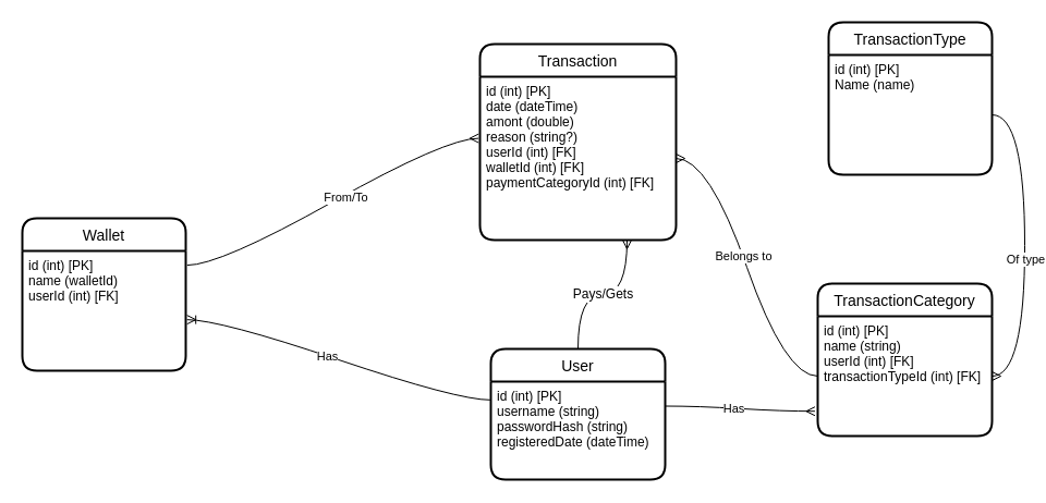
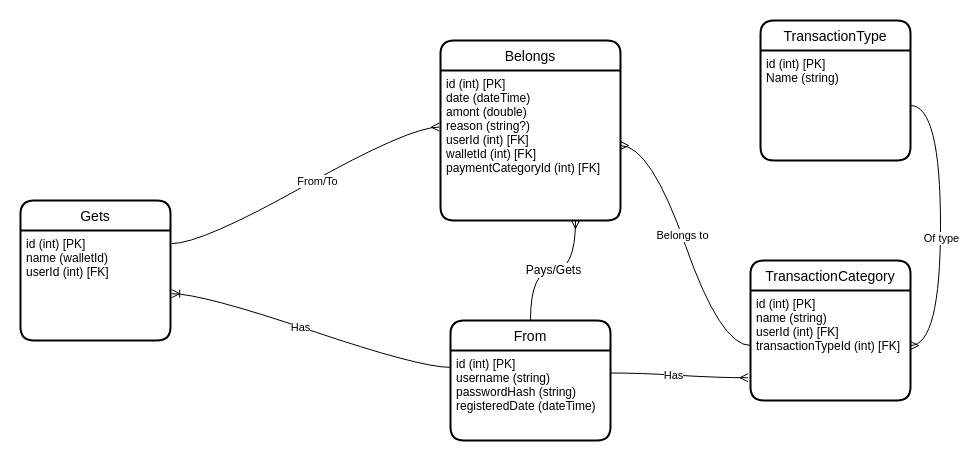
  <mxCell id="0" />
  <mxCell id="1" parent="0" />
- <mxCell id="2" value="User" style="swimlane;childLayout=stackLayout;horizontal=1;startSize=30;horizontalStack=0;rounded=1;fontSize=14;fontStyle=0;strokeWidth=2;resizeParent=0;resizeLast=1;shadow=0;dashed=0;align=center;" parent="1" vertex="1"><mxGeometry x="450" y="320" width="160" height="120" as="geometry" /></mxCell>
+ <mxCell id="2" value="From" style="swimlane;childLayout=stackLayout;horizontal=1;startSize=30;horizontalStack=0;rounded=1;fontSize=14;fontStyle=0;strokeWidth=2;resizeParent=0;resizeLast=1;shadow=0;dashed=0;align=center;" parent="1" vertex="1"><mxGeometry x="450" y="320" width="160" height="120" as="geometry" /></mxCell>
  <mxCell id="3" value="id (int) [PK]&#10;username (string)&#10;passwordHash (string)&#10;registeredDate (dateTime)&#10;" style="align=left;strokeColor=none;fillColor=none;spacingLeft=4;fontSize=12;verticalAlign=top;resizable=0;rotatable=0;part=1;" parent="2" vertex="1"><mxGeometry y="30" width="160" height="90" as="geometry" /></mxCell>
- <mxCell id="4" value="Transaction" style="swimlane;childLayout=stackLayout;horizontal=1;startSize=30;horizontalStack=0;rounded=1;fontSize=14;fontStyle=0;strokeWidth=2;resizeParent=0;resizeLast=1;shadow=0;dashed=0;align=center;" parent="1" vertex="1"><mxGeometry x="440" y="40" width="180" height="180" as="geometry" /></mxCell>
+ <mxCell id="4" value="Belongs" style="swimlane;childLayout=stackLayout;horizontal=1;startSize=30;horizontalStack=0;rounded=1;fontSize=14;fontStyle=0;strokeWidth=2;resizeParent=0;resizeLast=1;shadow=0;dashed=0;align=center;" parent="1" vertex="1"><mxGeometry x="440" y="40" width="180" height="180" as="geometry" /></mxCell>
  <mxCell id="5" value="id (int) [PK]&#10;date (dateTime)&#10;amont (double)&#10;reason (string?)&#10;userId (int) [FK]&#10;walletId (int) [FK]&#10;paymentCategoryId (int) [FK]" style="align=left;strokeColor=none;fillColor=none;spacingLeft=4;fontSize=12;verticalAlign=top;resizable=0;rotatable=0;part=1;" parent="4" vertex="1"><mxGeometry y="30" width="180" height="150" as="geometry" /></mxCell>
- <mxCell id="6" value="Wallet" style="swimlane;childLayout=stackLayout;horizontal=1;startSize=30;horizontalStack=0;rounded=1;fontSize=14;fontStyle=0;strokeWidth=2;resizeParent=0;resizeLast=1;shadow=0;dashed=0;align=center;" parent="1" vertex="1"><mxGeometry x="20" y="200" width="150" height="140" as="geometry" /></mxCell>
+ <mxCell id="6" value="Gets" style="swimlane;childLayout=stackLayout;horizontal=1;startSize=30;horizontalStack=0;rounded=1;fontSize=14;fontStyle=0;strokeWidth=2;resizeParent=0;resizeLast=1;shadow=0;dashed=0;align=center;" parent="1" vertex="1"><mxGeometry x="20" y="200" width="150" height="140" as="geometry" /></mxCell>
  <mxCell id="7" value="id (int) [PK]&#10;name (walletId)&#10;userId (int) [FK]" style="align=left;strokeColor=none;fillColor=none;spacingLeft=4;fontSize=12;verticalAlign=top;resizable=0;rotatable=0;part=1;" parent="6" vertex="1"><mxGeometry y="30" width="150" height="110" as="geometry" /></mxCell>
  <mxCell id="8" value="" style="edgeStyle=entityRelationEdgeStyle;fontSize=12;html=1;endArrow=ERmany;startArrow=none;entryX=-0.007;entryY=0.377;entryDx=0;entryDy=0;entryPerimeter=0;exitX=1.009;exitY=0.119;exitDx=0;exitDy=0;exitPerimeter=0;curved=1;startFill=0;" parent="1" source="7" target="5" edge="1"><mxGeometry width="100" height="100" relative="1" as="geometry"><mxPoint x="110" y="70" as="sourcePoint" /><mxPoint x="570" y="100" as="targetPoint" /></mxGeometry></mxCell>
  <mxCell id="9" value="From/To" style="edgeLabel;html=1;align=center;verticalAlign=middle;resizable=0;points=[];" parent="8" vertex="1" connectable="0"><mxGeometry x="0.081" y="-2" relative="1" as="geometry"><mxPoint as="offset" /></mxGeometry></mxCell>
  <mxCell id="10" value="Pays/Gets" style="edgeStyle=orthogonalEdgeStyle;fontSize=12;html=1;endArrow=ERmany;startArrow=none;rounded=1;curved=1;entryX=0.75;entryY=1;entryDx=0;entryDy=0;exitX=0.5;exitY=0;exitDx=0;exitDy=0;startFill=0;" parent="1" source="2" target="5" edge="1"><mxGeometry width="100" height="100" relative="1" as="geometry"><mxPoint x="660" y="260" as="sourcePoint" /><mxPoint x="760" y="160" as="targetPoint" /></mxGeometry></mxCell>
  <mxCell id="11" value="TransactionCategory" style="swimlane;childLayout=stackLayout;horizontal=1;startSize=30;horizontalStack=0;rounded=1;fontSize=14;fontStyle=0;strokeWidth=2;resizeParent=0;resizeLast=1;shadow=0;dashed=0;align=center;" parent="1" vertex="1"><mxGeometry x="750" y="260" width="160" height="140" as="geometry" /></mxCell>
  <mxCell id="12" value="id (int) [PK]&#10;name (string)&#10;userId (int) [FK]&#10;transactionTypeId (int) [FK]" style="align=left;strokeColor=none;fillColor=none;spacingLeft=4;fontSize=12;verticalAlign=top;resizable=0;rotatable=0;part=1;" parent="11" vertex="1"><mxGeometry y="30" width="160" height="110" as="geometry" /></mxCell>
  <mxCell id="13" value="" style="edgeStyle=entityRelationEdgeStyle;fontSize=12;html=1;endArrow=none;startArrow=ERmany;rounded=1;curved=1;entryX=0;entryY=0.5;entryDx=0;entryDy=0;exitX=1;exitY=0.5;exitDx=0;exitDy=0;endFill=0;" parent="1" source="5" target="12" edge="1"><mxGeometry width="100" height="100" relative="1" as="geometry"><mxPoint x="570" y="140" as="sourcePoint" /><mxPoint x="770" y="215" as="targetPoint" /></mxGeometry></mxCell>
  <mxCell id="14" value="Belongs to" style="edgeLabel;html=1;align=center;verticalAlign=middle;resizable=0;points=[];" parent="13" vertex="1" connectable="0"><mxGeometry x="-0.077" relative="1" as="geometry"><mxPoint as="offset" /></mxGeometry></mxCell>
  <mxCell id="15" value="" style="edgeStyle=entityRelationEdgeStyle;fontSize=12;html=1;endArrow=ERmany;startArrow=none;rounded=1;curved=1;exitX=1;exitY=0.25;exitDx=0;exitDy=0;entryX=-0.016;entryY=0.793;entryDx=0;entryDy=0;entryPerimeter=0;startFill=0;" parent="1" source="3" target="12" edge="1"><mxGeometry width="100" height="100" relative="1" as="geometry"><mxPoint x="600" y="332.5" as="sourcePoint" /><mxPoint x="800" y="407.5" as="targetPoint" /></mxGeometry></mxCell>
  <mxCell id="16" value="Has" style="edgeLabel;html=1;align=center;verticalAlign=middle;resizable=0;points=[];" parent="15" vertex="1" connectable="0"><mxGeometry x="-0.077" relative="1" as="geometry"><mxPoint as="offset" /></mxGeometry></mxCell>
  <mxCell id="17" value="" style="edgeStyle=entityRelationEdgeStyle;fontSize=12;html=1;endArrow=ERoneToMany;fontColor=none;entryX=1.008;entryY=0.574;entryDx=0;entryDy=0;entryPerimeter=0;exitX=-0.004;exitY=0.187;exitDx=0;exitDy=0;exitPerimeter=0;curved=1;" parent="1" source="3" target="7" edge="1"><mxGeometry width="100" height="100" relative="1" as="geometry"><mxPoint x="220" y="400" as="sourcePoint" /><mxPoint x="320" y="300" as="targetPoint" /></mxGeometry></mxCell>
  <mxCell id="18" value="Has" style="edgeLabel;html=1;align=center;verticalAlign=middle;resizable=0;points=[];fontColor=none;" parent="17" vertex="1" connectable="0"><mxGeometry x="0.082" relative="1" as="geometry"><mxPoint as="offset" /></mxGeometry></mxCell>
  <mxCell id="19" value="TransactionType" style="swimlane;childLayout=stackLayout;horizontal=1;startSize=30;horizontalStack=0;rounded=1;fontSize=14;fontStyle=0;strokeWidth=2;resizeParent=0;resizeLast=1;shadow=0;dashed=0;align=center;" parent="1" vertex="1"><mxGeometry x="760" y="20" width="150" height="140" as="geometry" /></mxCell>
- <mxCell id="20" value="id (int) [PK]&#10;Name (name)" style="align=left;strokeColor=none;fillColor=none;spacingLeft=4;fontSize=12;verticalAlign=top;resizable=0;rotatable=0;part=1;" parent="19" vertex="1"><mxGeometry y="30" width="150" height="110" as="geometry" /></mxCell>
+ <mxCell id="20" value="id (int) [PK]&#10;Name (string)" style="align=left;strokeColor=none;fillColor=none;spacingLeft=4;fontSize=12;verticalAlign=top;resizable=0;rotatable=0;part=1;" parent="19" vertex="1"><mxGeometry y="30" width="150" height="110" as="geometry" /></mxCell>
  <mxCell id="21" value="" style="edgeStyle=entityRelationEdgeStyle;fontSize=12;html=1;endArrow=none;startArrow=ERmany;rounded=1;curved=1;endFill=0;" parent="1" source="12" target="20" edge="1"><mxGeometry width="100" height="100" relative="1" as="geometry"><mxPoint x="710" y="181.24" as="sourcePoint" /><mxPoint x="1010" y="133" as="targetPoint" /></mxGeometry></mxCell>
  <mxCell id="22" value="Of type" style="edgeLabel;html=1;align=center;verticalAlign=middle;resizable=0;points=[];" parent="21" vertex="1" connectable="0"><mxGeometry x="-0.077" relative="1" as="geometry"><mxPoint as="offset" /></mxGeometry></mxCell>
